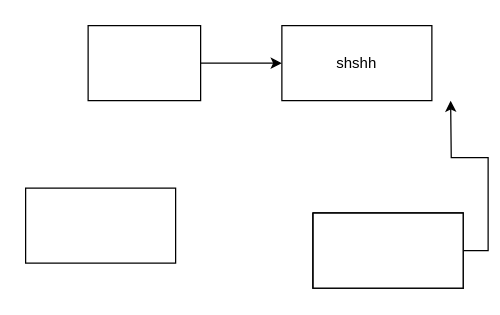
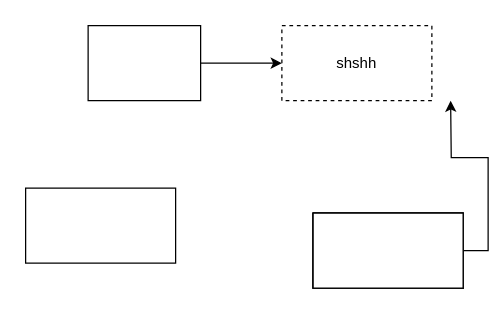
  <mxCell id="0" />
  <mxCell id="1" parent="0" />
  <mxCell id="2" value="" style="edgeStyle=orthogonalEdgeStyle;rounded=0;orthogonalLoop=1;jettySize=auto;html=1;" edge="1" parent="1" source="3" target="10"><mxGeometry relative="1" as="geometry" /></mxCell>
  <mxCell id="3" value="" style="rounded=0;whiteSpace=wrap;html=1;" parent="1" vertex="1"><mxGeometry x="70" y="20" width="90" height="60" as="geometry" /></mxCell>
  <mxCell id="4" value="" style="rounded=0;whiteSpace=wrap;html=1;" parent="1" vertex="1"><mxGeometry x="250" y="170" width="120" height="60" as="geometry" /></mxCell>
  <mxCell id="5" value="" style="rounded=0;whiteSpace=wrap;html=1;" parent="1" vertex="1"><mxGeometry x="250" y="170" width="120" height="60" as="geometry" /></mxCell>
  <mxCell id="6" value="" style="rounded=0;whiteSpace=wrap;html=1;" parent="1" vertex="1"><mxGeometry x="250" y="170" width="120" height="60" as="geometry" /></mxCell>
  <mxCell id="7" style="edgeStyle=orthogonalEdgeStyle;rounded=0;orthogonalLoop=1;jettySize=auto;html=1;exitX=1;exitY=0.5;exitDx=0;exitDy=0;" parent="1" source="8" edge="1"><mxGeometry relative="1" as="geometry"><mxPoint x="360" y="80" as="targetPoint" /></mxGeometry></mxCell>
  <mxCell id="8" value="" style="rounded=0;whiteSpace=wrap;html=1;" parent="1" vertex="1"><mxGeometry x="250" y="170" width="120" height="60" as="geometry" /></mxCell>
  <mxCell id="9" value="" style="rounded=0;whiteSpace=wrap;html=1;" parent="1" vertex="1"><mxGeometry x="20" y="150" width="120" height="60" as="geometry" /></mxCell>
- <mxCell id="10" value="shshh" style="whiteSpace=wrap;html=1;rounded=0;" vertex="1" parent="1"><mxGeometry x="225" y="20" width="120" height="60" as="geometry" /></mxCell>
+ <mxCell id="10" value="shshh" style="whiteSpace=wrap;html=1;rounded=0;dashed=1;" vertex="1" parent="1"><mxGeometry x="225" y="20" width="120" height="60" as="geometry" /></mxCell>
